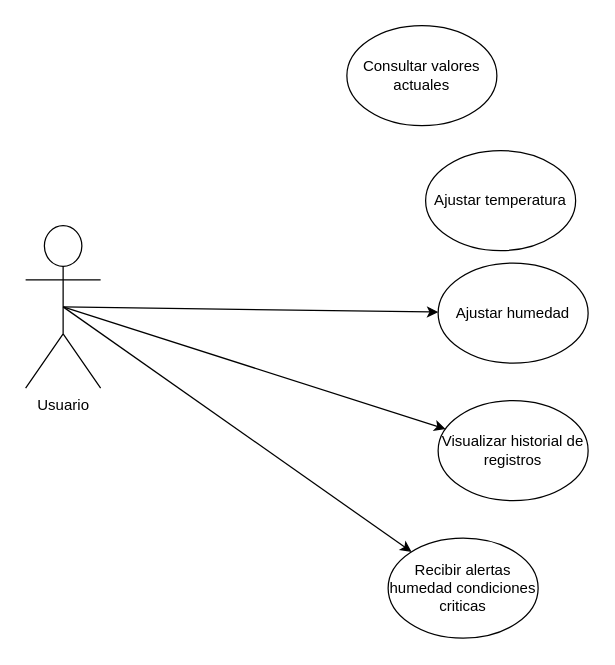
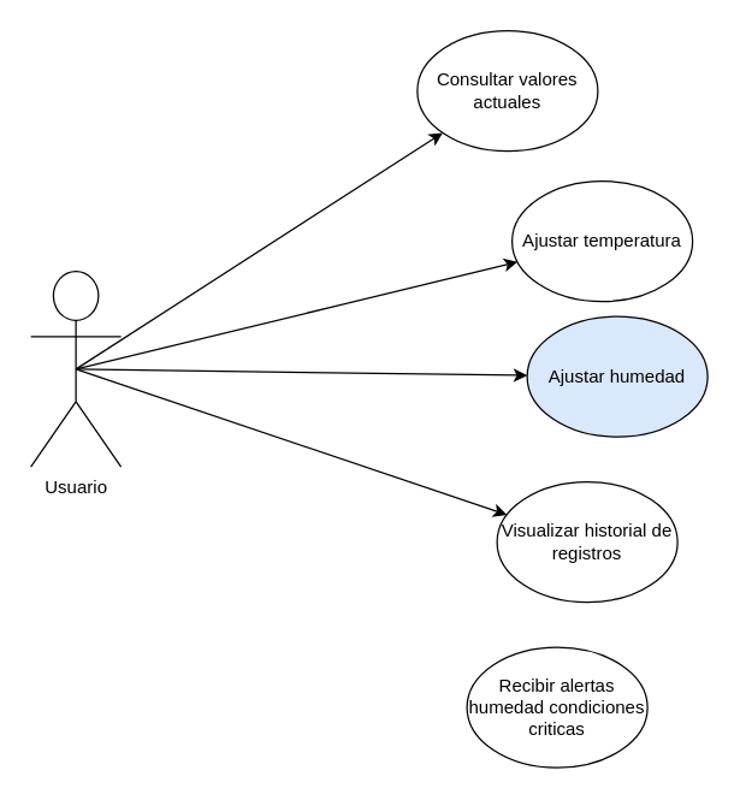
  <mxCell id="0" />
  <mxCell id="1" parent="0" />
  <mxCell id="2" value="Usuario" style="shape=umlActor;verticalLabelPosition=bottom;verticalAlign=top;html=1;" vertex="1" parent="1"><mxGeometry x="20" y="180" width="60" height="130" as="geometry" /></mxCell>
+ <mxCell id="3" value="" style="endArrow=classic;html=1;rounded=0;exitX=0.5;exitY=0.5;exitDx=0;exitDy=0;exitPerimeter=0;" edge="1" parent="1" source="2" target="5"><mxGeometry width="50" height="50" relative="1" as="geometry"><mxPoint x="200" y="190" as="sourcePoint" /><mxPoint x="320" y="170" as="targetPoint" /></mxGeometry></mxCell>
  <mxCell id="4" value="Consultar valores actuales" style="ellipse;whiteSpace=wrap;html=1;" vertex="1" parent="1"><mxGeometry x="277" y="20" width="120" height="80" as="geometry" /></mxCell>
  <mxCell id="5" value="Ajustar temperatura" style="ellipse;whiteSpace=wrap;html=1;" vertex="1" parent="1"><mxGeometry x="340" y="120" width="120" height="80" as="geometry" /></mxCell>
- <mxCell id="6" value="Visualizar historial de registros" style="ellipse;whiteSpace=wrap;html=1;" vertex="1" parent="1"><mxGeometry x="350" y="320" width="120" height="80" as="geometry" /></mxCell>
+ <mxCell id="6" value="Visualizar historial de registros" style="ellipse;whiteSpace=wrap;html=1;" vertex="1" parent="1"><mxGeometry x="330" y="320" width="120" height="80" as="geometry" /></mxCell>
  <mxCell id="7" value="" style="endArrow=classic;html=1;rounded=0;exitX=0.5;exitY=0.5;exitDx=0;exitDy=0;exitPerimeter=0;" edge="1" parent="1" source="2" target="6"><mxGeometry width="50" height="50" relative="1" as="geometry"><mxPoint x="187" y="265" as="sourcePoint" /><mxPoint x="307" y="245" as="targetPoint" /></mxGeometry></mxCell>
- <mxCell id="8" value="Ajustar humedad" style="ellipse;whiteSpace=wrap;html=1;" vertex="1" parent="1"><mxGeometry x="350" y="210" width="120" height="80" as="geometry" /></mxCell>
+ <mxCell id="8" value="Ajustar humedad" style="ellipse;whiteSpace=wrap;html=1;fillColor=#dae8fc;" vertex="1" parent="1"><mxGeometry x="350" y="210" width="120" height="80" as="geometry" /></mxCell>
  <mxCell id="9" value="" style="endArrow=classic;html=1;rounded=0;exitX=0.5;exitY=0.5;exitDx=0;exitDy=0;exitPerimeter=0;" edge="1" parent="1" source="2" target="8"><mxGeometry width="50" height="50" relative="1" as="geometry"><mxPoint x="280" y="190" as="sourcePoint" /><mxPoint x="400" y="170" as="targetPoint" /></mxGeometry></mxCell>
  <mxCell id="10" value="Recibir alertas humedad condiciones criticas" style="ellipse;whiteSpace=wrap;html=1;" vertex="1" parent="1"><mxGeometry x="310" y="430" width="120" height="80" as="geometry" /></mxCell>
- <mxCell id="11" value="" style="endArrow=classic;html=1;rounded=0;exitX=0.5;exitY=0.5;exitDx=0;exitDy=0;exitPerimeter=0;" edge="1" parent="1" source="2" target="10"><mxGeometry width="50" height="50" relative="1" as="geometry"><mxPoint x="240" y="290" as="sourcePoint" /><mxPoint x="355" y="512" as="targetPoint" /></mxGeometry></mxCell>
+ <mxCell id="11" value="" style="endArrow=classic;html=1;rounded=0;exitX=0.5;exitY=0.5;exitDx=0;exitDy=0;exitPerimeter=0;" edge="1" parent="1" source="2" target="4"><mxGeometry width="50" height="50" relative="1" as="geometry"><mxPoint x="240" y="290" as="sourcePoint" /><mxPoint x="355" y="512" as="targetPoint" /></mxGeometry></mxCell>
